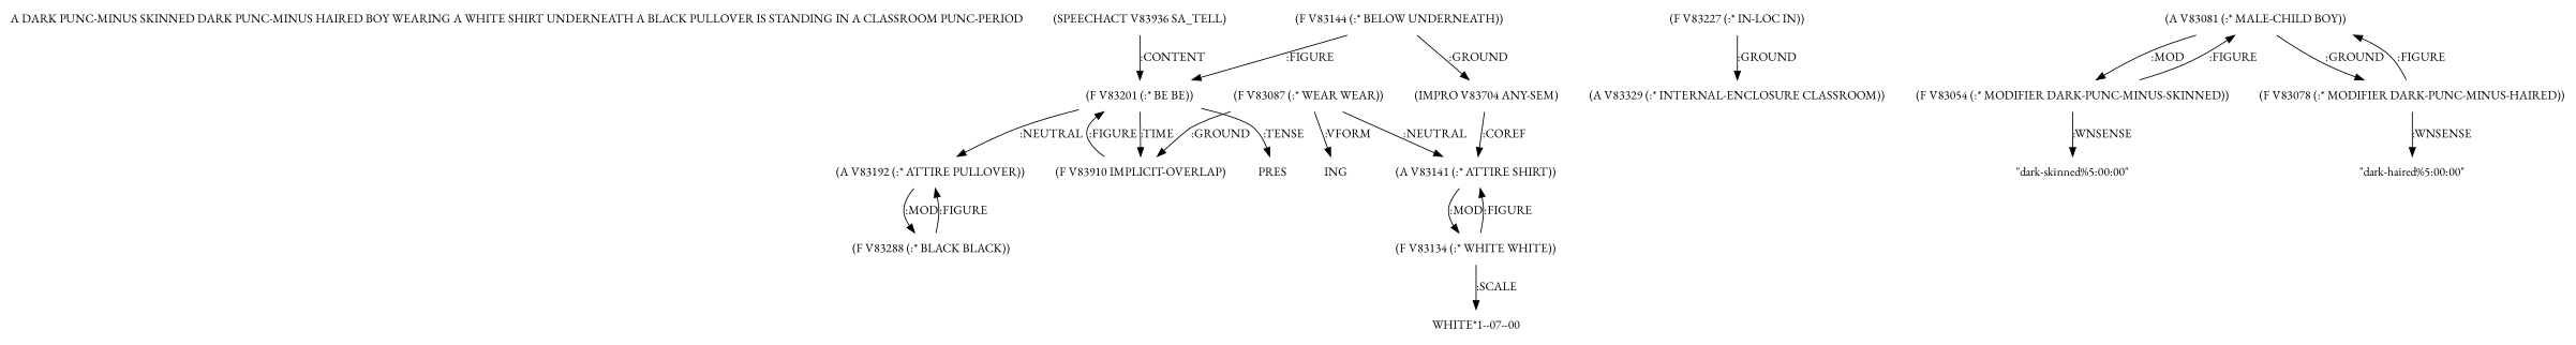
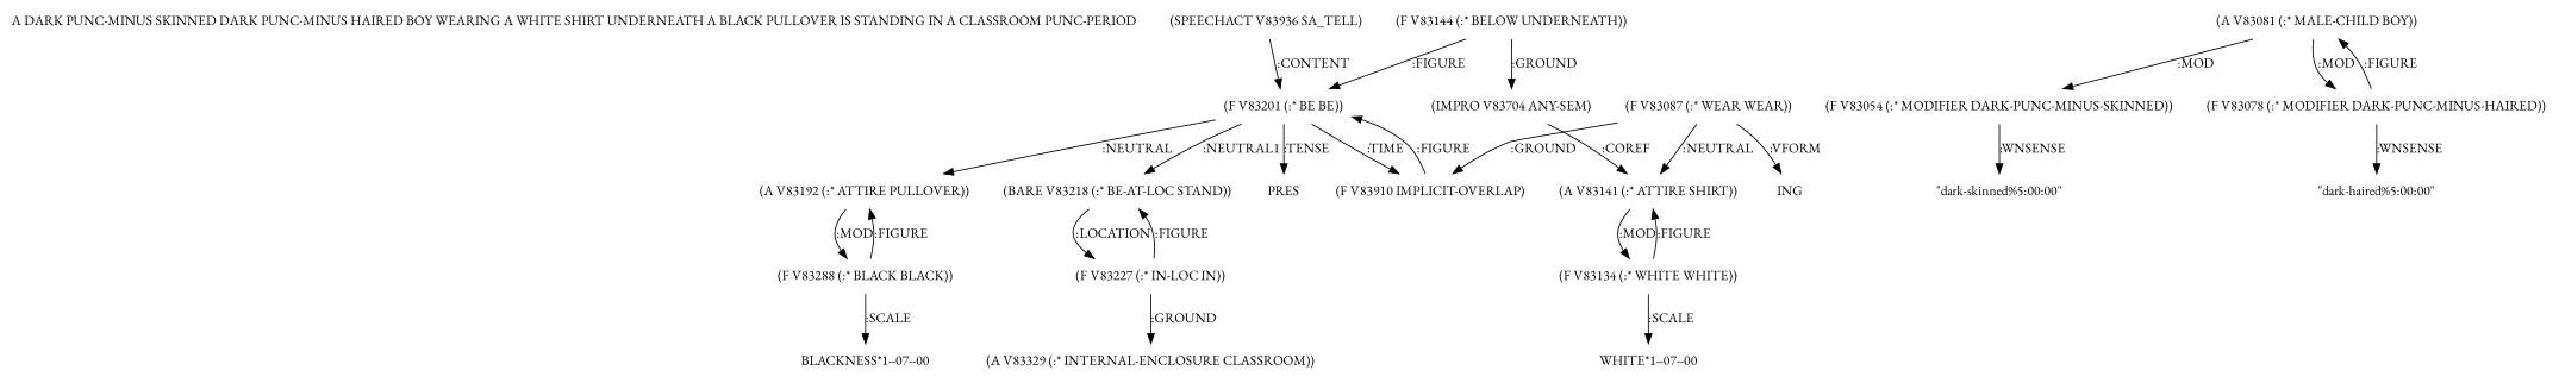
  digraph {
    fontname="EB Garamond"
    node [fontname="EB Garamond" shape=none]
    edge [fontname="EB Garamond"]
    "A DARK PUNC-MINUS SKINNED DARK PUNC-MINUS HAIRED BOY WEARING A WHITE SHIRT UNDERNEATH A BLACK PULLOVER IS STANDING IN A CLASSROOM PUNC-PERIOD"
    n2 [label="(SPEECHACT V83936 SA_TELL)"]
    n3 [label="(F V83201 (:* BE BE))"]
    n4 [label="(A V83192 (:* ATTIRE PULLOVER))"]
+   n5 [label="(BARE V83218 (:* BE-AT-LOC STAND))"]
    n6 [label="(F V83910 IMPLICIT-OVERLAP)"]
    n7 [label=PRES]
    n8 [label="(F V83288 (:* BLACK BLACK))"]
    n9 [label="(F V83227 (:* IN-LOC IN))"]
    n10 [label="(F V83144 (:* BELOW UNDERNEATH))"]
    n11 [label="(IMPRO V83704 ANY-SEM)"]
+   n12 [label="BLACKNESS*1--07--00"]
    n13 [label="(A V83329 (:* INTERNAL-ENCLOSURE CLASSROOM))"]
    n14 [label="(F V83087 (:* WEAR WEAR))"]
    n15 [label="(A V83141 (:* ATTIRE SHIRT))"]
    n16 [label=ING]
    n17 [label="(F V83134 (:* WHITE WHITE))"]
    n18 [label="WHITE*1--07--00"]
    n19 [label="(A V83081 (:* MALE-CHILD BOY))"]
    n20 [label="(F V83054 (:* MODIFIER DARK-PUNC-MINUS-SKINNED))"]
    n21 [label="(F V83078 (:* MODIFIER DARK-PUNC-MINUS-HAIRED))"]
    n22 [label="\"dark-skinned%5:00:00\""]
    n23 [label="\"dark-haired%5:00:00\""]
    n2 -> n3 [label=":CONTENT"]
    n3 -> n4 [label=":NEUTRAL"]
+   n3 -> n5 [label=":NEUTRAL1"]
    n3 -> n6 [label=":TIME"]
    n3 -> n7 [label=":TENSE"]
    n4 -> n8 [label=":MOD"]
+   n5 -> n9 [label=":LOCATION"]
    n6 -> n3 [label=":FIGURE"]
    n8 -> n4 [label=":FIGURE"]
+   n8 -> n12 [label=":SCALE"]
+   n9 -> n5 [label=":FIGURE"]
    n9 -> n13 [label=":GROUND"]
    n10 -> n3 [label=":FIGURE"]
    n10 -> n11 [label=":GROUND"]
    n11 -> n15 [label=":COREF"]
    n14 -> n6 [label=":GROUND"]
    n14 -> n15 [label=":NEUTRAL"]
    n14 -> n16 [label=":VFORM"]
    n15 -> n17 [label=":MOD"]
    n17 -> n15 [label=":FIGURE"]
    n17 -> n18 [label=":SCALE"]
    n19 -> n20 [label=":MOD"]
-   n19 -> n21 [label=":GROUND"]
-   n20 -> n19 [label=":FIGURE"]
+   n19 -> n21 [label=":MOD"]
    n20 -> n22 [label=":WNSENSE"]
    n21 -> n19 [label=":FIGURE"]
    n21 -> n23 [label=":WNSENSE"]
  }
